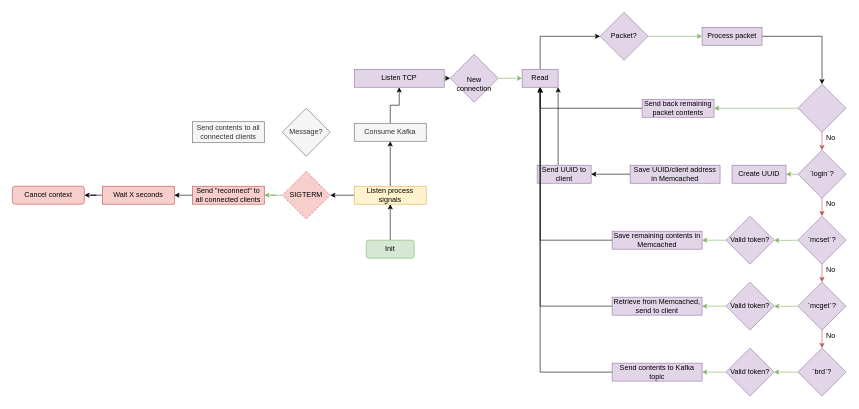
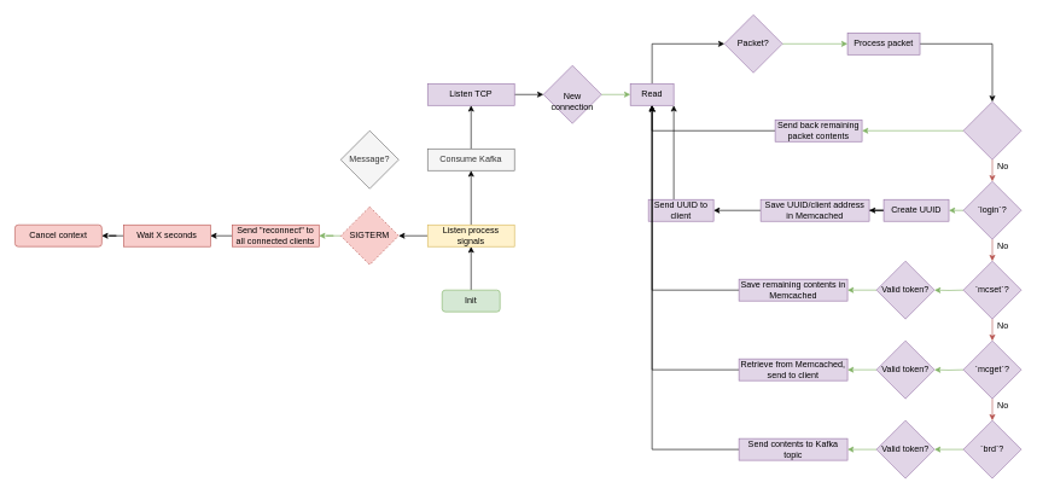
  <mxCell id="0" />
  <mxCell id="1" parent="0" />
  <mxCell id="2" style="edgeStyle=orthogonalEdgeStyle;rounded=0;orthogonalLoop=1;jettySize=auto;html=1;entryX=0.5;entryY=1;entryDx=0;entryDy=0;" edge="1" parent="1" source="3" target="9"><mxGeometry relative="1" as="geometry" /></mxCell>
  <mxCell id="3" value="Consume Kafka" style="rounded=0;whiteSpace=wrap;html=1;fillColor=#f5f5f5;fontColor=#333333;strokeColor=#666666;" vertex="1" parent="1"><mxGeometry x="590" y="205" width="120" height="30" as="geometry" /></mxCell>
  <mxCell id="4" style="edgeStyle=orthogonalEdgeStyle;rounded=0;orthogonalLoop=1;jettySize=auto;html=1;entryX=0.5;entryY=1;entryDx=0;entryDy=0;" edge="1" parent="1" source="5" target="23"><mxGeometry relative="1" as="geometry" /></mxCell>
  <mxCell id="5" value="Init" style="rounded=1;whiteSpace=wrap;html=1;fillColor=#d5e8d4;strokeColor=#82b366;" vertex="1" parent="1"><mxGeometry x="610" y="400" width="80" height="30" as="geometry" /></mxCell>
  <mxCell id="6" style="edgeStyle=orthogonalEdgeStyle;rounded=0;orthogonalLoop=1;jettySize=auto;html=1;exitX=0.5;exitY=0;exitDx=0;exitDy=0;entryX=0;entryY=0.5;entryDx=0;entryDy=0;" edge="1" parent="1" source="7" target="62"><mxGeometry relative="1" as="geometry" /></mxCell>
  <mxCell id="7" value="Read" style="rounded=0;whiteSpace=wrap;html=1;fillColor=#e1d5e7;strokeColor=#9673a6;" vertex="1" parent="1"><mxGeometry x="870" y="115" width="60" height="30" as="geometry" /></mxCell>
  <mxCell id="8" style="edgeStyle=orthogonalEdgeStyle;rounded=0;orthogonalLoop=1;jettySize=auto;html=1;exitX=1;exitY=0.5;exitDx=0;exitDy=0;entryX=0;entryY=0.5;entryDx=0;entryDy=0;" edge="1" parent="1" source="9" target="11"><mxGeometry relative="1" as="geometry" /></mxCell>
- <mxCell id="9" value="Listen TCP" style="rounded=0;whiteSpace=wrap;html=1;fillColor=#e1d5e7;strokeColor=#9673a6;" vertex="1" parent="1"><mxGeometry x="590" y="115" width="150" height="30" as="geometry" /></mxCell>
+ <mxCell id="9" value="Listen TCP" style="rounded=0;whiteSpace=wrap;html=1;fillColor=#e1d5e7;strokeColor=#9673a6;" vertex="1" parent="1"><mxGeometry x="590" y="115" width="120" height="30" as="geometry" /></mxCell>
  <mxCell id="10" style="edgeStyle=orthogonalEdgeStyle;rounded=0;orthogonalLoop=1;jettySize=auto;html=1;exitX=1;exitY=0.5;exitDx=0;exitDy=0;entryX=0;entryY=0.5;entryDx=0;entryDy=0;fillColor=#d5e8d4;strokeColor=#82b366;" edge="1" parent="1" source="11" target="7"><mxGeometry relative="1" as="geometry"><mxPoint x="980" y="130" as="targetPoint" /></mxGeometry></mxCell>
  <mxCell id="11" value="" style="rhombus;whiteSpace=wrap;html=1;fillColor=#e1d5e7;strokeColor=#9673a6;" vertex="1" parent="1"><mxGeometry x="750" y="90" width="80" height="80" as="geometry" /></mxCell>
  <mxCell id="12" value="New connection" style="text;html=1;strokeColor=none;fillColor=none;align=center;verticalAlign=middle;whiteSpace=wrap;rounded=0;" vertex="1" parent="1"><mxGeometry x="760" y="125" width="60" height="30" as="geometry" /></mxCell>
- <mxCell id="13" value="Send contents to all connected clients" style="rounded=0;whiteSpace=wrap;html=1;fillColor=#f5f5f5;fontColor=#333333;strokeColor=#666666;" vertex="1" parent="1"><mxGeometry x="320" y="202.5" width="120" height="35" as="geometry" /></mxCell>
  <mxCell id="14" style="edgeStyle=orthogonalEdgeStyle;rounded=0;orthogonalLoop=1;jettySize=auto;html=1;entryX=1;entryY=0.5;entryDx=0;entryDy=0;fillColor=#d5e8d4;strokeColor=#82b366;" edge="1" parent="1" source="15" target="17"><mxGeometry relative="1" as="geometry" /></mxCell>
  <mxCell id="15" value="SIGTERM" style="rhombus;whiteSpace=wrap;html=1;fillColor=#f8cecc;strokeColor=#b85450;dashed=1;" vertex="1" parent="1"><mxGeometry x="470" y="285" width="80" height="80" as="geometry" /></mxCell>
  <mxCell id="16" style="edgeStyle=orthogonalEdgeStyle;rounded=0;orthogonalLoop=1;jettySize=auto;html=1;exitX=0;exitY=0.5;exitDx=0;exitDy=0;entryX=1;entryY=0.5;entryDx=0;entryDy=0;" edge="1" parent="1" source="17" target="19"><mxGeometry relative="1" as="geometry" /></mxCell>
  <mxCell id="17" value="Send &quot;reconnect&quot; to all connected clients" style="rounded=0;whiteSpace=wrap;html=1;fillColor=#f8cecc;strokeColor=#b85450;" vertex="1" parent="1"><mxGeometry x="320" y="310" width="120" height="30" as="geometry" /></mxCell>
  <mxCell id="18" style="edgeStyle=orthogonalEdgeStyle;rounded=0;orthogonalLoop=1;jettySize=auto;html=1;exitX=0;exitY=0.5;exitDx=0;exitDy=0;" edge="1" parent="1" source="19" target="20"><mxGeometry relative="1" as="geometry" /></mxCell>
  <mxCell id="19" value="Wait X seconds" style="rounded=0;whiteSpace=wrap;html=1;fillColor=#f8cecc;strokeColor=#b85450;" vertex="1" parent="1"><mxGeometry x="170" y="310" width="120" height="30" as="geometry" /></mxCell>
  <mxCell id="20" value="Cancel context" style="rounded=1;whiteSpace=wrap;html=1;fillColor=#f8cecc;strokeColor=#b85450;" vertex="1" parent="1"><mxGeometry x="20" y="310" width="120" height="30" as="geometry" /></mxCell>
  <mxCell id="21" style="edgeStyle=orthogonalEdgeStyle;rounded=0;orthogonalLoop=1;jettySize=auto;html=1;entryX=0.5;entryY=1;entryDx=0;entryDy=0;" edge="1" parent="1" source="23" target="3"><mxGeometry relative="1" as="geometry" /></mxCell>
  <mxCell id="22" style="edgeStyle=orthogonalEdgeStyle;rounded=0;orthogonalLoop=1;jettySize=auto;html=1;exitX=0;exitY=0.5;exitDx=0;exitDy=0;entryX=1;entryY=0.5;entryDx=0;entryDy=0;" edge="1" parent="1" source="23" target="15"><mxGeometry relative="1" as="geometry" /></mxCell>
  <mxCell id="23" value="Listen process signals" style="rounded=0;whiteSpace=wrap;html=1;fillColor=#fff2cc;strokeColor=#d6b656;" vertex="1" parent="1"><mxGeometry x="590" y="310" width="120" height="30" as="geometry" /></mxCell>
  <mxCell id="24" style="edgeStyle=orthogonalEdgeStyle;rounded=0;orthogonalLoop=1;jettySize=auto;html=1;entryX=0.5;entryY=0;entryDx=0;entryDy=0;" edge="1" parent="1" source="25" target="29"><mxGeometry relative="1" as="geometry" /></mxCell>
  <mxCell id="25" value="Process packet" style="rounded=0;whiteSpace=wrap;html=1;fillColor=#e1d5e7;strokeColor=#9673a6;" vertex="1" parent="1"><mxGeometry x="1170" y="45" width="100" height="30" as="geometry" /></mxCell>
  <mxCell id="26" style="edgeStyle=orthogonalEdgeStyle;rounded=0;orthogonalLoop=1;jettySize=auto;html=1;entryX=0;entryY=0.5;entryDx=0;entryDy=0;fillColor=#d5e8d4;strokeColor=#82b366;" edge="1" parent="1" source="62" target="25"><mxGeometry relative="1" as="geometry" /></mxCell>
  <mxCell id="27" value="" style="group" vertex="1" connectable="0" parent="1"><mxGeometry x="1330" y="360" width="80" height="80" as="geometry" /></mxCell>
  <mxCell id="28" value="" style="group" vertex="1" connectable="0" parent="1"><mxGeometry x="1330" y="140" width="80" height="80" as="geometry" /></mxCell>
  <mxCell id="29" value="" style="rhombus;whiteSpace=wrap;html=1;fillColor=#e1d5e7;strokeColor=#9673a6;" vertex="1" parent="28"><mxGeometry width="80" height="80" as="geometry" /></mxCell>
  <mxCell id="30" style="edgeStyle=orthogonalEdgeStyle;rounded=0;orthogonalLoop=1;jettySize=auto;html=1;exitX=0.5;exitY=1;exitDx=0;exitDy=0;entryX=0.5;entryY=0;entryDx=0;entryDy=0;fillColor=#f8cecc;strokeColor=#b85450;" edge="1" parent="1" source="29" target="63"><mxGeometry relative="1" as="geometry" /></mxCell>
  <mxCell id="31" style="edgeStyle=orthogonalEdgeStyle;rounded=0;orthogonalLoop=1;jettySize=auto;html=1;exitX=0.5;exitY=1;exitDx=0;exitDy=0;entryX=0.5;entryY=0;entryDx=0;entryDy=0;fillColor=#f8cecc;strokeColor=#b85450;" edge="1" parent="1" source="63" target="64"><mxGeometry relative="1" as="geometry"><mxPoint x="1370" y="330" as="sourcePoint" /></mxGeometry></mxCell>
  <mxCell id="32" style="edgeStyle=orthogonalEdgeStyle;rounded=0;orthogonalLoop=1;jettySize=auto;html=1;exitX=0.5;exitY=1;exitDx=0;exitDy=0;entryX=0.5;entryY=0;entryDx=0;entryDy=0;fillColor=#f8cecc;strokeColor=#b85450;" edge="1" parent="1" source="64" target="65"><mxGeometry relative="1" as="geometry" /></mxCell>
  <mxCell id="33" style="edgeStyle=orthogonalEdgeStyle;rounded=0;orthogonalLoop=1;jettySize=auto;html=1;exitX=0.5;exitY=1;exitDx=0;exitDy=0;entryX=0.5;entryY=0;entryDx=0;entryDy=0;fillColor=#f8cecc;strokeColor=#b85450;" edge="1" parent="1" source="65" target="66"><mxGeometry relative="1" as="geometry" /></mxCell>
  <mxCell id="34" style="edgeStyle=orthogonalEdgeStyle;rounded=0;orthogonalLoop=1;jettySize=auto;html=1;exitX=0;exitY=0.5;exitDx=0;exitDy=0;entryX=0.5;entryY=1;entryDx=0;entryDy=0;" edge="1" parent="1" source="35" target="7"><mxGeometry relative="1" as="geometry" /></mxCell>
  <mxCell id="35" value="Send back remaining packet contents" style="rounded=0;whiteSpace=wrap;html=1;fillColor=#e1d5e7;strokeColor=#9673a6;" vertex="1" parent="1"><mxGeometry x="1070" y="165" width="120" height="30" as="geometry" /></mxCell>
+ <mxCell id="36" style="edgeStyle=orthogonalEdgeStyle;rounded=0;orthogonalLoop=1;jettySize=auto;html=1;entryX=1;entryY=0.5;entryDx=0;entryDy=0;" edge="1" parent="1" source="37" target="39"><mxGeometry relative="1" as="geometry" /></mxCell>
  <mxCell id="37" value="Create UUID" style="rounded=0;whiteSpace=wrap;html=1;fillColor=#e1d5e7;strokeColor=#9673a6;" vertex="1" parent="1"><mxGeometry x="1220" y="275" width="90" height="30" as="geometry" /></mxCell>
  <mxCell id="38" style="edgeStyle=orthogonalEdgeStyle;rounded=0;orthogonalLoop=1;jettySize=auto;html=1;entryX=1;entryY=0.5;entryDx=0;entryDy=0;" edge="1" parent="1" source="39" target="41"><mxGeometry relative="1" as="geometry" /></mxCell>
  <mxCell id="39" value="Save UUID/client address in Memcached" style="rounded=0;whiteSpace=wrap;html=1;fillColor=#e1d5e7;strokeColor=#9673a6;" vertex="1" parent="1"><mxGeometry x="1050" y="275" width="150" height="30" as="geometry" /></mxCell>
  <mxCell id="40" style="edgeStyle=orthogonalEdgeStyle;rounded=0;orthogonalLoop=1;jettySize=auto;html=1;" edge="1" parent="1" source="41" target="7"><mxGeometry relative="1" as="geometry"><Array as="points"><mxPoint x="900" y="290" /></Array></mxGeometry></mxCell>
  <mxCell id="41" value="Send UUID to client" style="rounded=0;whiteSpace=wrap;html=1;fillColor=#e1d5e7;strokeColor=#9673a6;" vertex="1" parent="1"><mxGeometry x="895" y="275" width="90" height="30" as="geometry" /></mxCell>
  <mxCell id="42" style="edgeStyle=orthogonalEdgeStyle;rounded=0;orthogonalLoop=1;jettySize=auto;html=1;" edge="1" parent="1" source="43" target="7"><mxGeometry relative="1" as="geometry"><mxPoint x="880" y="210" as="targetPoint" /></mxGeometry></mxCell>
  <mxCell id="43" value="Save remaining contents in Memcached" style="rounded=0;whiteSpace=wrap;html=1;fillColor=#e1d5e7;strokeColor=#9673a6;" vertex="1" parent="1"><mxGeometry x="1020" y="385" width="150" height="30" as="geometry" /></mxCell>
  <mxCell id="44" style="edgeStyle=orthogonalEdgeStyle;rounded=0;orthogonalLoop=1;jettySize=auto;html=1;" edge="1" parent="1" source="45" target="7"><mxGeometry relative="1" as="geometry" /></mxCell>
  <mxCell id="45" value="Retrieve from Memcached, send to client" style="rounded=0;whiteSpace=wrap;html=1;fillColor=#e1d5e7;strokeColor=#9673a6;" vertex="1" parent="1"><mxGeometry x="1020" y="495" width="150" height="30" as="geometry" /></mxCell>
  <mxCell id="46" style="edgeStyle=orthogonalEdgeStyle;rounded=0;orthogonalLoop=1;jettySize=auto;html=1;" edge="1" parent="1" source="47" target="7"><mxGeometry relative="1" as="geometry" /></mxCell>
  <mxCell id="47" value="Send contents to Kafka topic" style="rounded=0;whiteSpace=wrap;html=1;fillColor=#e1d5e7;strokeColor=#9673a6;" vertex="1" parent="1"><mxGeometry x="1020" y="605" width="150" height="30" as="geometry" /></mxCell>
  <mxCell id="48" value="No" style="text;html=1;strokeColor=none;fillColor=none;align=center;verticalAlign=middle;whiteSpace=wrap;rounded=0;" vertex="1" parent="1"><mxGeometry x="1370" y="220" width="30" height="20" as="geometry" /></mxCell>
  <mxCell id="49" value="No" style="text;html=1;strokeColor=none;fillColor=none;align=center;verticalAlign=middle;whiteSpace=wrap;rounded=0;" vertex="1" parent="1"><mxGeometry x="1370" y="330" width="30" height="20" as="geometry" /></mxCell>
  <mxCell id="50" value="No" style="text;html=1;strokeColor=none;fillColor=none;align=center;verticalAlign=middle;whiteSpace=wrap;rounded=0;" vertex="1" parent="1"><mxGeometry x="1370" y="440" width="30" height="20" as="geometry" /></mxCell>
  <mxCell id="51" value="No" style="text;html=1;strokeColor=none;fillColor=none;align=center;verticalAlign=middle;whiteSpace=wrap;rounded=0;" vertex="1" parent="1"><mxGeometry x="1370" y="550" width="30" height="20" as="geometry" /></mxCell>
  <mxCell id="52" style="edgeStyle=orthogonalEdgeStyle;rounded=0;orthogonalLoop=1;jettySize=auto;html=1;entryX=1;entryY=0.5;entryDx=0;entryDy=0;fillColor=#d5e8d4;strokeColor=#82b366;" edge="1" parent="1" target="37"><mxGeometry relative="1" as="geometry"><mxPoint x="1330" y="290" as="sourcePoint" /></mxGeometry></mxCell>
  <mxCell id="53" style="edgeStyle=orthogonalEdgeStyle;rounded=0;orthogonalLoop=1;jettySize=auto;html=1;exitX=0;exitY=0.5;exitDx=0;exitDy=0;fillColor=#d5e8d4;strokeColor=#82b366;" edge="1" parent="1" source="67" target="43"><mxGeometry relative="1" as="geometry"><mxPoint x="1220" y="400" as="sourcePoint" /></mxGeometry></mxCell>
  <mxCell id="54" style="edgeStyle=orthogonalEdgeStyle;rounded=0;orthogonalLoop=1;jettySize=auto;html=1;entryX=1;entryY=0.5;entryDx=0;entryDy=0;exitX=0;exitY=0.5;exitDx=0;exitDy=0;fillColor=#d5e8d4;strokeColor=#82b366;" edge="1" parent="1" source="68" target="45"><mxGeometry relative="1" as="geometry"><mxPoint x="1220" y="510" as="sourcePoint" /></mxGeometry></mxCell>
  <mxCell id="55" style="edgeStyle=orthogonalEdgeStyle;rounded=0;orthogonalLoop=1;jettySize=auto;html=1;entryX=1;entryY=0.5;entryDx=0;entryDy=0;fillColor=#d5e8d4;strokeColor=#82b366;" edge="1" parent="1" target="67"><mxGeometry relative="1" as="geometry"><mxPoint x="1330" y="400" as="sourcePoint" /></mxGeometry></mxCell>
  <mxCell id="56" style="edgeStyle=orthogonalEdgeStyle;rounded=0;orthogonalLoop=1;jettySize=auto;html=1;entryX=1;entryY=0.5;entryDx=0;entryDy=0;fillColor=#d5e8d4;strokeColor=#82b366;" edge="1" parent="1" target="68"><mxGeometry relative="1" as="geometry"><mxPoint x="1330" y="510" as="sourcePoint" /></mxGeometry></mxCell>
  <mxCell id="57" style="edgeStyle=orthogonalEdgeStyle;rounded=0;orthogonalLoop=1;jettySize=auto;html=1;entryX=1;entryY=0.5;entryDx=0;entryDy=0;fillColor=#d5e8d4;strokeColor=#82b366;" edge="1" parent="1" source="66" target="69"><mxGeometry relative="1" as="geometry" /></mxCell>
  <mxCell id="58" style="edgeStyle=orthogonalEdgeStyle;rounded=0;orthogonalLoop=1;jettySize=auto;html=1;entryX=1;entryY=0.5;entryDx=0;entryDy=0;fillColor=#d5e8d4;strokeColor=#82b366;" edge="1" parent="1" source="69" target="47"><mxGeometry relative="1" as="geometry" /></mxCell>
  <mxCell id="59" value="" style="group" vertex="1" connectable="0" parent="1"><mxGeometry x="470" y="180" width="80" height="80" as="geometry" /></mxCell>
  <mxCell id="60" value="Message?" style="rhombus;whiteSpace=wrap;html=1;fillColor=#f5f5f5;fontColor=#333333;strokeColor=#666666;" vertex="1" parent="59"><mxGeometry width="80" height="80" as="geometry" /></mxCell>
  <mxCell id="61" style="edgeStyle=orthogonalEdgeStyle;rounded=0;orthogonalLoop=1;jettySize=auto;html=1;exitX=0;exitY=0.5;exitDx=0;exitDy=0;entryX=1;entryY=0.5;entryDx=0;entryDy=0;fillColor=#d5e8d4;strokeColor=#82b366;" edge="1" parent="1" source="29" target="35"><mxGeometry relative="1" as="geometry" /></mxCell>
  <mxCell id="62" value="Packet?" style="rhombus;whiteSpace=wrap;html=1;fillColor=#e1d5e7;strokeColor=#9673a6;" vertex="1" parent="1"><mxGeometry x="1000" y="20" width="80" height="80" as="geometry" /></mxCell>
  <mxCell id="63" value="`login`?" style="rhombus;whiteSpace=wrap;html=1;fillColor=#e1d5e7;strokeColor=#9673a6;" vertex="1" parent="1"><mxGeometry x="1330" y="250" width="80" height="80" as="geometry" /></mxCell>
  <mxCell id="64" value="`mcset`?" style="rhombus;whiteSpace=wrap;html=1;container=0;fillColor=#e1d5e7;strokeColor=#9673a6;" vertex="1" parent="1"><mxGeometry x="1330" y="360" width="80" height="80" as="geometry" /></mxCell>
  <mxCell id="65" value="`mcget`?" style="rhombus;whiteSpace=wrap;html=1;fillColor=#e1d5e7;strokeColor=#9673a6;" vertex="1" parent="1"><mxGeometry x="1330" y="470" width="80" height="80" as="geometry" /></mxCell>
  <mxCell id="66" value="`brd`?" style="rhombus;whiteSpace=wrap;html=1;fillColor=#e1d5e7;strokeColor=#9673a6;" vertex="1" parent="1"><mxGeometry x="1330" y="580" width="80" height="80" as="geometry" /></mxCell>
  <mxCell id="67" value="Valid token?" style="rhombus;whiteSpace=wrap;html=1;fillColor=#e1d5e7;strokeColor=#9673a6;" vertex="1" parent="1"><mxGeometry x="1210" y="360" width="80" height="80" as="geometry" /></mxCell>
  <mxCell id="68" value="Valid token?" style="rhombus;whiteSpace=wrap;html=1;fillColor=#e1d5e7;strokeColor=#9673a6;" vertex="1" parent="1"><mxGeometry x="1210" y="470" width="80" height="80" as="geometry" /></mxCell>
  <mxCell id="69" value="Valid token?" style="rhombus;whiteSpace=wrap;html=1;fillColor=#e1d5e7;strokeColor=#9673a6;" vertex="1" parent="1"><mxGeometry x="1210" y="580" width="80" height="80" as="geometry" /></mxCell>
